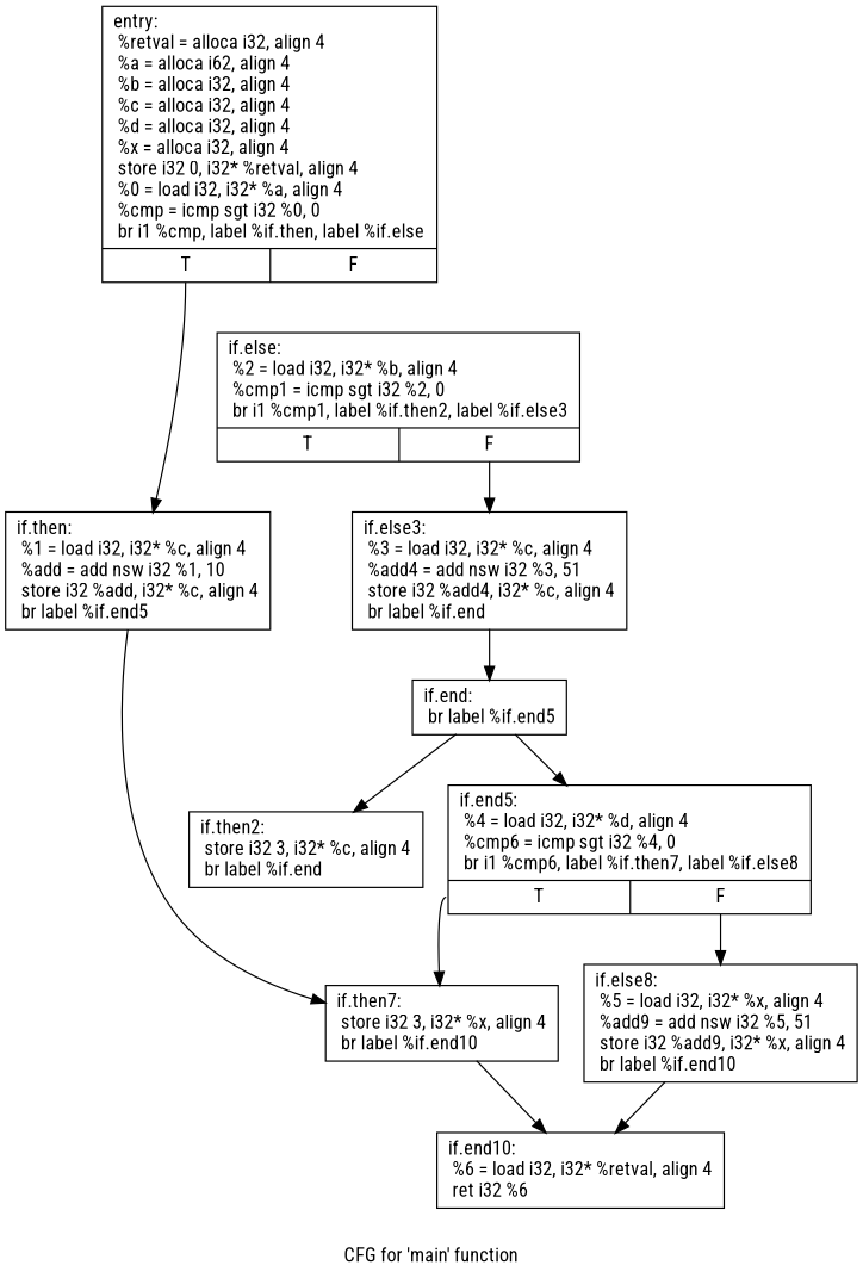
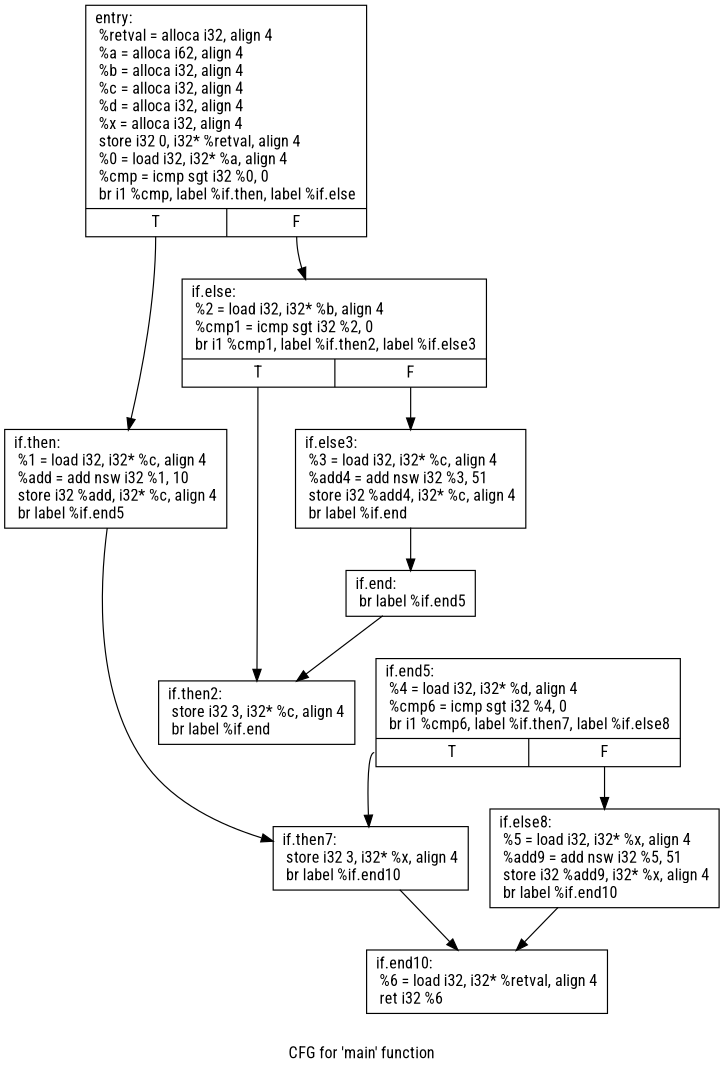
  digraph {
    fontname="Roboto Condensed"
    label="CFG for 'main' function"
    node [fontname="Roboto Condensed" shape=record]
    edge [fontname="Roboto Condensed"]
    n1 [label="{entry:\l  %retval = alloca i32, align 4\l  %a = alloca i62, align 4\l  %b = alloca i32, align 4\l  %c = alloca i32, align 4\l  %d = alloca i32, align 4\l  %x = alloca i32, align 4\l  store i32 0, i32* %retval, align 4\l  %0 = load i32, i32* %a, align 4\l  %cmp = icmp sgt i32 %0, 0\l  br i1 %cmp, label %if.then, label %if.else\l|{<s0>T|<s1>F}}"]
    n2 [label="{if.then:                                          \l  %1 = load i32, i32* %c, align 4\l  %add = add nsw i32 %1, 10\l  store i32 %add, i32* %c, align 4\l  br label %if.end5\l}"]
    n3 [label="{if.else:                                          \l  %2 = load i32, i32* %b, align 4\l  %cmp1 = icmp sgt i32 %2, 0\l  br i1 %cmp1, label %if.then2, label %if.else3\l|{<s0>T|<s1>F}}"]
    n4 [label="{if.then7:                                         \l  store i32 3, i32* %x, align 4\l  br label %if.end10\l}"]
    n5 [label="{if.then2:                                         \l  store i32 3, i32* %c, align 4\l  br label %if.end\l}"]
    n6 [label="{if.else3:                                         \l  %3 = load i32, i32* %c, align 4\l  %add4 = add nsw i32 %3, 51\l  store i32 %add4, i32* %c, align 4\l  br label %if.end\l}"]
    n7 [label="{if.end5:                                          \l  %4 = load i32, i32* %d, align 4\l  %cmp6 = icmp sgt i32 %4, 0\l  br i1 %cmp6, label %if.then7, label %if.else8\l|{<s0>T|<s1>F}}"]
    n8 [label="{if.else8:                                         \l  %5 = load i32, i32* %x, align 4\l  %add9 = add nsw i32 %5, 51\l  store i32 %add9, i32* %x, align 4\l  br label %if.end10\l}"]
    n9 [label="{if.end:                                           \l  br label %if.end5\l}"]
    n10 [label="{if.end10:                                         \l  %6 = load i32, i32* %retval, align 4\l  ret i32 %6\l}"]
    n1 -> n2 [tailport=s0]
+   n1 -> n3 [tailport=s1]
    n2 -> n4
+   n3 -> n5 [tailport=s0]
    n3 -> n6 [tailport=s1]
    n4 -> n10
    n6 -> n9
    n7 -> n4 [tailport=s0]
    n7 -> n8 [tailport=s1]
    n8 -> n10
    n9 -> n5
-   n9 -> n7
  }
